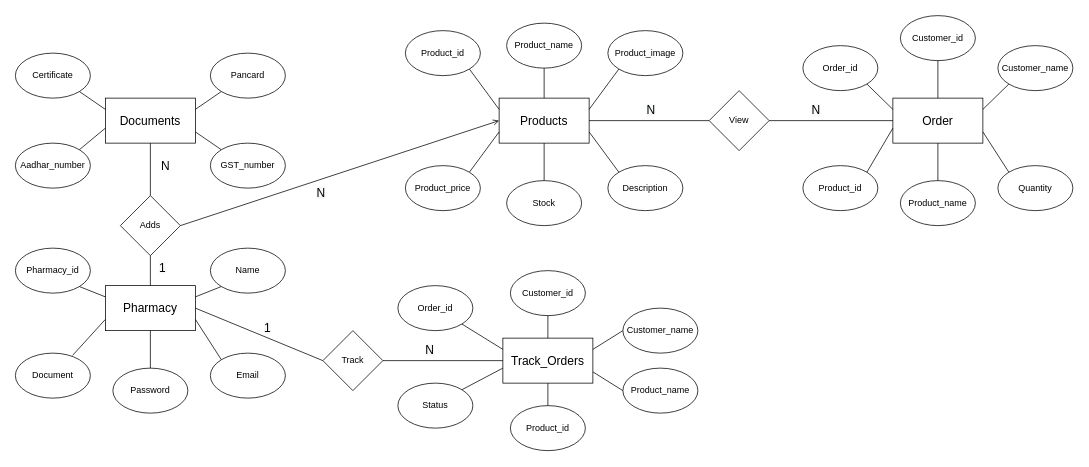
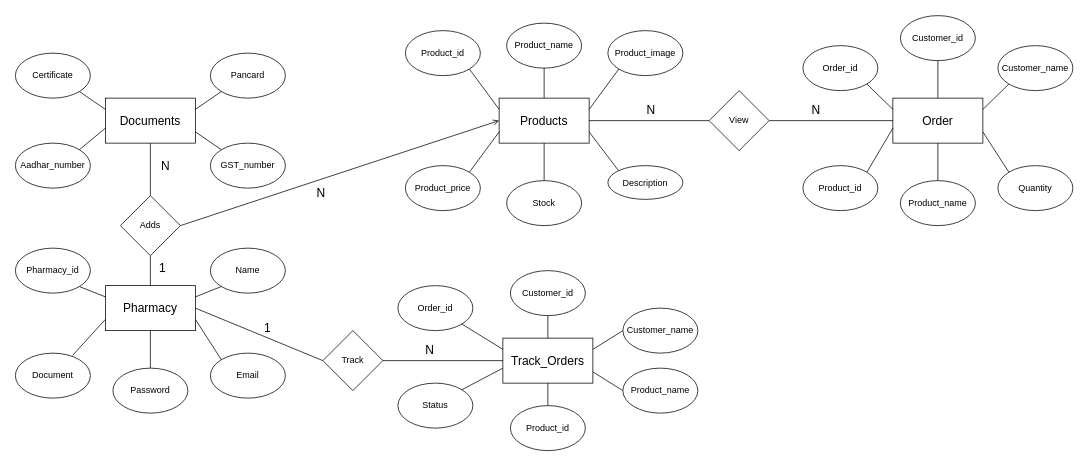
  <mxCell id="0" />
  <mxCell id="1" parent="0" />
  <mxCell id="2" value="&lt;h1 style=&quot;font-family: &amp;quot;Times New Roman&amp;quot;; font-size: 16px;&quot;&gt;&lt;span style=&quot;font-weight: normal;&quot;&gt;&lt;font face=&quot;Helvetica&quot;&gt;Documents&lt;/font&gt;&lt;/span&gt;&lt;/h1&gt;" style="rounded=0;whiteSpace=wrap;html=1;" vertex="1" parent="1"><mxGeometry x="140" y="130" width="120" height="60" as="geometry" /></mxCell>
  <mxCell id="3" value="Aadhar_number" style="ellipse;whiteSpace=wrap;html=1;" vertex="1" parent="1"><mxGeometry x="20" y="190" width="100" height="60" as="geometry" /></mxCell>
  <mxCell id="4" value="Certificate" style="ellipse;whiteSpace=wrap;html=1;" vertex="1" parent="1"><mxGeometry x="20" y="70" width="100" height="60" as="geometry" /></mxCell>
  <mxCell id="5" value="GST_number" style="ellipse;whiteSpace=wrap;html=1;" vertex="1" parent="1"><mxGeometry x="280" y="190" width="100" height="60" as="geometry" /></mxCell>
  <mxCell id="6" value="Pancard" style="ellipse;whiteSpace=wrap;html=1;" vertex="1" parent="1"><mxGeometry x="280" y="70" width="100" height="60" as="geometry" /></mxCell>
  <mxCell id="7" value="Adds" style="rhombus;whiteSpace=wrap;html=1;" vertex="1" parent="1"><mxGeometry x="160" y="260" width="80" height="80" as="geometry" /></mxCell>
  <mxCell id="8" value="&lt;h1 style=&quot;font-family: &amp;quot;Times New Roman&amp;quot;; font-size: 16px;&quot;&gt;&lt;span style=&quot;font-weight: normal;&quot;&gt;&lt;font face=&quot;Helvetica&quot;&gt;Pharmacy&lt;/font&gt;&lt;/span&gt;&lt;/h1&gt;" style="rounded=0;whiteSpace=wrap;html=1;" vertex="1" parent="1"><mxGeometry x="140" y="380" width="120" height="60" as="geometry" /></mxCell>
  <mxCell id="9" value="Pharmacy_id" style="ellipse;whiteSpace=wrap;html=1;" vertex="1" parent="1"><mxGeometry x="20" y="330" width="100" height="60" as="geometry" /></mxCell>
  <mxCell id="10" value="Document" style="ellipse;whiteSpace=wrap;html=1;" vertex="1" parent="1"><mxGeometry x="20" y="470" width="100" height="60" as="geometry" /></mxCell>
  <mxCell id="11" value="Password" style="ellipse;whiteSpace=wrap;html=1;" vertex="1" parent="1"><mxGeometry x="150" y="490" width="100" height="60" as="geometry" /></mxCell>
  <mxCell id="12" value="Email" style="ellipse;whiteSpace=wrap;html=1;" vertex="1" parent="1"><mxGeometry x="280" y="470" width="100" height="60" as="geometry" /></mxCell>
  <mxCell id="13" value="Name" style="ellipse;whiteSpace=wrap;html=1;" vertex="1" parent="1"><mxGeometry x="280" y="330" width="100" height="60" as="geometry" /></mxCell>
  <mxCell id="14" value="Track" style="rhombus;whiteSpace=wrap;html=1;" vertex="1" parent="1"><mxGeometry x="430" y="440" width="80" height="80" as="geometry" /></mxCell>
  <mxCell id="15" value="&lt;h1 style=&quot;font-family: &amp;quot;Times New Roman&amp;quot;; font-size: 16px;&quot;&gt;&lt;span style=&quot;font-weight: normal;&quot;&gt;&lt;font face=&quot;Helvetica&quot;&gt;Track_Orders&lt;/font&gt;&lt;/span&gt;&lt;/h1&gt;" style="rounded=0;whiteSpace=wrap;html=1;" vertex="1" parent="1"><mxGeometry x="670" y="450" width="120" height="60" as="geometry" /></mxCell>
  <mxCell id="16" value="Order_id" style="ellipse;whiteSpace=wrap;html=1;" vertex="1" parent="1"><mxGeometry x="530" y="380" width="100" height="60" as="geometry" /></mxCell>
  <mxCell id="17" value="Status" style="ellipse;whiteSpace=wrap;html=1;" vertex="1" parent="1"><mxGeometry x="530" y="510" width="100" height="60" as="geometry" /></mxCell>
  <mxCell id="18" value="Customer_id" style="ellipse;whiteSpace=wrap;html=1;" vertex="1" parent="1"><mxGeometry x="680" y="360" width="100" height="60" as="geometry" /></mxCell>
  <mxCell id="19" value="Product_id" style="ellipse;whiteSpace=wrap;html=1;" vertex="1" parent="1"><mxGeometry x="680" y="540" width="100" height="60" as="geometry" /></mxCell>
  <mxCell id="20" value="Customer_name" style="ellipse;whiteSpace=wrap;html=1;" vertex="1" parent="1"><mxGeometry x="830" y="410" width="100" height="60" as="geometry" /></mxCell>
  <mxCell id="21" value="Product_name" style="ellipse;whiteSpace=wrap;html=1;" vertex="1" parent="1"><mxGeometry x="830" y="490" width="100" height="60" as="geometry" /></mxCell>
  <mxCell id="22" value="&lt;h1 style=&quot;font-family: &amp;quot;Times New Roman&amp;quot;; font-size: 16px;&quot;&gt;&lt;span style=&quot;font-weight: normal;&quot;&gt;&lt;font face=&quot;Helvetica&quot;&gt;Products&lt;/font&gt;&lt;/span&gt;&lt;/h1&gt;" style="rounded=0;whiteSpace=wrap;html=1;" vertex="1" parent="1"><mxGeometry x="665" y="130" width="120" height="60" as="geometry" /></mxCell>
  <mxCell id="23" value="" style="endArrow=none;html=1;rounded=0;exitX=1;exitY=0.5;exitDx=0;exitDy=0;entryX=0;entryY=0.5;entryDx=0;entryDy=0;" edge="1" parent="1" source="8" target="14"><mxGeometry width="50" height="50" relative="1" as="geometry"><mxPoint x="450" y="420" as="sourcePoint" /><mxPoint x="500" y="370" as="targetPoint" /></mxGeometry></mxCell>
  <mxCell id="24" value="" style="endArrow=open;html=1;rounded=0;exitX=1;exitY=0.5;exitDx=0;exitDy=0;entryX=0;entryY=0.5;entryDx=0;entryDy=0;" edge="1" parent="1" source="7" target="22"><mxGeometry width="50" height="50" relative="1" as="geometry"><mxPoint x="500" y="360" as="sourcePoint" /><mxPoint x="550" y="310" as="targetPoint" /></mxGeometry></mxCell>
  <mxCell id="25" value="View" style="rhombus;whiteSpace=wrap;html=1;" vertex="1" parent="1"><mxGeometry x="945" y="120" width="80" height="80" as="geometry" /></mxCell>
  <mxCell id="26" value="" style="endArrow=none;html=1;rounded=0;exitX=1;exitY=0.5;exitDx=0;exitDy=0;" edge="1" parent="1" source="22" target="25"><mxGeometry width="50" height="50" relative="1" as="geometry"><mxPoint x="865" y="100" as="sourcePoint" /><mxPoint x="915" y="50" as="targetPoint" /></mxGeometry></mxCell>
  <mxCell id="27" value="Product_price" style="ellipse;whiteSpace=wrap;html=1;" vertex="1" parent="1"><mxGeometry x="540" y="220" width="100" height="60" as="geometry" /></mxCell>
  <mxCell id="28" value="Product_id" style="ellipse;whiteSpace=wrap;html=1;" vertex="1" parent="1"><mxGeometry x="540" width="100" height="60" as="geometry" y="40" /></mxCell>
  <mxCell id="29" value="Stock" style="ellipse;whiteSpace=wrap;html=1;" vertex="1" parent="1"><mxGeometry x="675" y="240" width="100" height="60" as="geometry" /></mxCell>
- <mxCell id="30" value="Description" style="ellipse;whiteSpace=wrap;html=1;" vertex="1" parent="1"><mxGeometry x="810" y="220" width="100" height="60" as="geometry" /></mxCell>
+ <mxCell id="30" value="Description" style="ellipse;whiteSpace=wrap;html=1;" vertex="1" parent="1"><mxGeometry x="810" y="220" width="100" height="45" as="geometry" /></mxCell>
  <mxCell id="31" value="Product_name" style="ellipse;whiteSpace=wrap;html=1;" vertex="1" parent="1"><mxGeometry x="675" y="30" width="100" height="60" as="geometry" /></mxCell>
  <mxCell id="32" value="Product_image" style="ellipse;whiteSpace=wrap;html=1;" vertex="1" parent="1"><mxGeometry x="810" width="100" height="60" as="geometry" y="40" /></mxCell>
  <mxCell id="33" value="&lt;h1 style=&quot;font-family: &amp;quot;Times New Roman&amp;quot;; font-size: 16px;&quot;&gt;&lt;span style=&quot;font-weight: normal;&quot;&gt;&lt;font face=&quot;Helvetica&quot;&gt;Order&lt;/font&gt;&lt;/span&gt;&lt;/h1&gt;" style="rounded=0;whiteSpace=wrap;html=1;" vertex="1" parent="1"><mxGeometry x="1190" y="130" width="120" height="60" as="geometry" /></mxCell>
  <mxCell id="34" value="Order_id" style="ellipse;whiteSpace=wrap;html=1;" vertex="1" parent="1"><mxGeometry x="1070" y="60" width="100" height="60" as="geometry" /></mxCell>
  <mxCell id="35" value="Customer_id" style="ellipse;whiteSpace=wrap;html=1;" vertex="1" parent="1"><mxGeometry x="1200" y="20" width="100" height="60" as="geometry" /></mxCell>
  <mxCell id="36" value="Customer_name" style="ellipse;whiteSpace=wrap;html=1;" vertex="1" parent="1"><mxGeometry x="1330" y="60" width="100" height="60" as="geometry" /></mxCell>
  <mxCell id="37" value="Product_id" style="ellipse;whiteSpace=wrap;html=1;" vertex="1" parent="1"><mxGeometry x="1070" y="220" width="100" height="60" as="geometry" /></mxCell>
  <mxCell id="38" value="Product_name" style="ellipse;whiteSpace=wrap;html=1;" vertex="1" parent="1"><mxGeometry x="1200" y="240" width="100" height="60" as="geometry" /></mxCell>
  <mxCell id="39" value="Quantity" style="ellipse;whiteSpace=wrap;html=1;" vertex="1" parent="1"><mxGeometry x="1330" y="220" width="100" height="60" as="geometry" /></mxCell>
  <mxCell id="40" value="" style="endArrow=none;html=1;rounded=0;exitX=1;exitY=0.5;exitDx=0;exitDy=0;entryX=0;entryY=0.5;entryDx=0;entryDy=0;" edge="1" parent="1" source="25" target="33"><mxGeometry width="50" height="50" relative="1" as="geometry"><mxPoint x="1040" y="400" as="sourcePoint" /><mxPoint x="1090" y="350" as="targetPoint" /></mxGeometry></mxCell>
  <mxCell id="41" value="" style="endArrow=none;html=1;rounded=0;exitX=1;exitY=0.5;exitDx=0;exitDy=0;entryX=0;entryY=0.5;entryDx=0;entryDy=0;" edge="1" parent="1" source="14" target="15"><mxGeometry width="50" height="50" relative="1" as="geometry"><mxPoint x="240" y="310" as="sourcePoint" /><mxPoint x="675" y="170" as="targetPoint" /></mxGeometry></mxCell>
  <mxCell id="42" value="" style="endArrow=none;html=1;rounded=0;exitX=1;exitY=1;exitDx=0;exitDy=0;entryX=0;entryY=0.25;entryDx=0;entryDy=0;" edge="1" parent="1" source="4" target="2"><mxGeometry width="50" height="50" relative="1" as="geometry"><mxPoint x="180" y="90" as="sourcePoint" /><mxPoint x="230" as="targetPoint" y="40" /></mxGeometry></mxCell>
  <mxCell id="43" value="" style="endArrow=none;html=1;rounded=0;exitX=1;exitY=0;exitDx=0;exitDy=0;" edge="1" parent="1" source="3"><mxGeometry width="50" height="50" relative="1" as="geometry"><mxPoint x="115.515" y="131.117" as="sourcePoint" /><mxPoint x="140" y="170" as="targetPoint" /></mxGeometry></mxCell>
  <mxCell id="44" value="" style="endArrow=none;html=1;rounded=0;exitX=1;exitY=0.25;exitDx=0;exitDy=0;entryX=0;entryY=1;entryDx=0;entryDy=0;" edge="1" parent="1" source="2" target="6"><mxGeometry width="50" height="50" relative="1" as="geometry"><mxPoint x="115.515" y="208.883" as="sourcePoint" /><mxPoint x="150" y="180" as="targetPoint" /></mxGeometry></mxCell>
  <mxCell id="45" value="" style="endArrow=none;html=1;rounded=0;entryX=0;entryY=0;entryDx=0;entryDy=0;exitX=1;exitY=0.75;exitDx=0;exitDy=0;" edge="1" parent="1" source="2" target="5"><mxGeometry width="50" height="50" relative="1" as="geometry"><mxPoint x="270" y="170" as="sourcePoint" /><mxPoint x="304.485" y="131.117" as="targetPoint" /></mxGeometry></mxCell>
  <mxCell id="46" value="" style="endArrow=none;html=1;rounded=0;exitX=0.5;exitY=0;exitDx=0;exitDy=0;entryX=0.5;entryY=1;entryDx=0;entryDy=0;" edge="1" parent="1" source="7" target="2"><mxGeometry width="50" height="50" relative="1" as="geometry"><mxPoint x="130" y="260" as="sourcePoint" /><mxPoint x="180" y="210" as="targetPoint" /></mxGeometry></mxCell>
  <mxCell id="47" value="" style="endArrow=none;html=1;rounded=0;exitX=0.5;exitY=1;exitDx=0;exitDy=0;entryX=0.5;entryY=0;entryDx=0;entryDy=0;" edge="1" parent="1" source="7" target="8"><mxGeometry width="50" height="50" relative="1" as="geometry"><mxPoint x="210" y="270" as="sourcePoint" /><mxPoint x="210" y="200" as="targetPoint" /></mxGeometry></mxCell>
  <mxCell id="48" value="" style="endArrow=none;html=1;rounded=0;exitX=1;exitY=1;exitDx=0;exitDy=0;entryX=0;entryY=0.25;entryDx=0;entryDy=0;" edge="1" parent="1" source="9" target="8"><mxGeometry width="50" height="50" relative="1" as="geometry"><mxPoint x="100" y="310" as="sourcePoint" /><mxPoint x="150" y="260" as="targetPoint" /></mxGeometry></mxCell>
  <mxCell id="49" value="" style="endArrow=none;html=1;rounded=0;exitX=0.763;exitY=0.05;exitDx=0;exitDy=0;exitPerimeter=0;entryX=0;entryY=0.75;entryDx=0;entryDy=0;" edge="1" parent="1" source="10" target="8"><mxGeometry width="50" height="50" relative="1" as="geometry"><mxPoint x="70" y="450" as="sourcePoint" /><mxPoint x="120" y="400" as="targetPoint" /></mxGeometry></mxCell>
  <mxCell id="50" value="" style="endArrow=none;html=1;rounded=0;exitX=1;exitY=0.25;exitDx=0;exitDy=0;entryX=0;entryY=1;entryDx=0;entryDy=0;" edge="1" parent="1" source="8" target="13"><mxGeometry width="50" height="50" relative="1" as="geometry"><mxPoint x="510" y="380" as="sourcePoint" /><mxPoint x="560" y="330" as="targetPoint" /></mxGeometry></mxCell>
  <mxCell id="51" value="" style="endArrow=none;html=1;rounded=0;exitX=0.5;exitY=0;exitDx=0;exitDy=0;entryX=0.5;entryY=1;entryDx=0;entryDy=0;" edge="1" parent="1" source="11" target="8"><mxGeometry width="50" height="50" relative="1" as="geometry"><mxPoint x="90" y="630" as="sourcePoint" /><mxPoint x="140" y="580" as="targetPoint" /></mxGeometry></mxCell>
  <mxCell id="52" value="" style="endArrow=none;html=1;rounded=0;exitX=0;exitY=0;exitDx=0;exitDy=0;entryX=1;entryY=0.75;entryDx=0;entryDy=0;" edge="1" parent="1" source="12" target="8"><mxGeometry width="50" height="50" relative="1" as="geometry"><mxPoint x="210" y="500" as="sourcePoint" /><mxPoint x="210" y="450" as="targetPoint" /></mxGeometry></mxCell>
  <mxCell id="53" value="" style="endArrow=none;html=1;rounded=0;exitX=1;exitY=1;exitDx=0;exitDy=0;entryX=0;entryY=0.25;entryDx=0;entryDy=0;" edge="1" parent="1" source="16" target="15"><mxGeometry width="50" height="50" relative="1" as="geometry"><mxPoint x="490" y="380" as="sourcePoint" /><mxPoint x="540" y="330" as="targetPoint" /></mxGeometry></mxCell>
  <mxCell id="54" value="" style="endArrow=none;html=1;rounded=0;exitX=1;exitY=0;exitDx=0;exitDy=0;" edge="1" parent="1" source="17"><mxGeometry width="50" height="50" relative="1" as="geometry"><mxPoint x="660" y="450" as="sourcePoint" /><mxPoint x="670" y="490" as="targetPoint" /></mxGeometry></mxCell>
  <mxCell id="55" value="" style="endArrow=none;html=1;rounded=0;exitX=0.5;exitY=0;exitDx=0;exitDy=0;entryX=0.5;entryY=1;entryDx=0;entryDy=0;" edge="1" parent="1" source="15" target="18"><mxGeometry width="50" height="50" relative="1" as="geometry"><mxPoint x="570" y="360" as="sourcePoint" /><mxPoint x="620" y="310" as="targetPoint" /></mxGeometry></mxCell>
  <mxCell id="56" value="" style="endArrow=none;html=1;rounded=0;exitX=1;exitY=0.25;exitDx=0;exitDy=0;entryX=0;entryY=0.5;entryDx=0;entryDy=0;" edge="1" parent="1" source="15" target="20"><mxGeometry width="50" height="50" relative="1" as="geometry"><mxPoint x="830" y="370" as="sourcePoint" /><mxPoint x="880" y="320" as="targetPoint" /></mxGeometry></mxCell>
  <mxCell id="57" value="" style="endArrow=none;html=1;rounded=0;exitX=1;exitY=0.75;exitDx=0;exitDy=0;entryX=0;entryY=0.5;entryDx=0;entryDy=0;" edge="1" parent="1" source="15" target="21"><mxGeometry width="50" height="50" relative="1" as="geometry"><mxPoint x="800" y="475" as="sourcePoint" /><mxPoint x="840" y="440" as="targetPoint" /></mxGeometry></mxCell>
  <mxCell id="58" value="" style="endArrow=none;html=1;rounded=0;exitX=0.5;exitY=1;exitDx=0;exitDy=0;entryX=0.5;entryY=0;entryDx=0;entryDy=0;" edge="1" parent="1" source="15" target="19"><mxGeometry width="50" height="50" relative="1" as="geometry"><mxPoint x="800" y="475" as="sourcePoint" /><mxPoint x="840" y="450" as="targetPoint" /></mxGeometry></mxCell>
  <mxCell id="59" value="" style="endArrow=none;html=1;rounded=0;exitX=1;exitY=1;exitDx=0;exitDy=0;entryX=0;entryY=0.25;entryDx=0;entryDy=0;" edge="1" parent="1" source="34" target="33"><mxGeometry width="50" height="50" relative="1" as="geometry"><mxPoint x="740" y="460" as="sourcePoint" /><mxPoint x="740" y="430" as="targetPoint" /></mxGeometry></mxCell>
  <mxCell id="60" value="" style="endArrow=none;html=1;rounded=0;exitX=1;exitY=0;exitDx=0;exitDy=0;" edge="1" parent="1" source="37"><mxGeometry width="50" height="50" relative="1" as="geometry"><mxPoint x="1165.515" y="121.117" as="sourcePoint" /><mxPoint x="1190" y="170" as="targetPoint" /></mxGeometry></mxCell>
  <mxCell id="61" value="" style="endArrow=none;html=1;rounded=0;exitX=0.5;exitY=0;exitDx=0;exitDy=0;entryX=0.5;entryY=1;entryDx=0;entryDy=0;" edge="1" parent="1" source="38" target="33"><mxGeometry width="50" height="50" relative="1" as="geometry"><mxPoint x="1165.515" y="238.883" as="sourcePoint" /><mxPoint x="1200" y="180" as="targetPoint" /></mxGeometry></mxCell>
  <mxCell id="62" value="" style="endArrow=none;html=1;rounded=0;exitX=0.5;exitY=1;exitDx=0;exitDy=0;entryX=0.5;entryY=0;entryDx=0;entryDy=0;" edge="1" parent="1" source="35" target="33"><mxGeometry width="50" height="50" relative="1" as="geometry"><mxPoint x="1165.515" y="121.117" as="sourcePoint" /><mxPoint x="1200" y="155" as="targetPoint" /></mxGeometry></mxCell>
  <mxCell id="63" value="" style="endArrow=none;html=1;rounded=0;exitX=0;exitY=1;exitDx=0;exitDy=0;entryX=1;entryY=0.25;entryDx=0;entryDy=0;" edge="1" parent="1" source="36" target="33"><mxGeometry width="50" height="50" relative="1" as="geometry"><mxPoint x="1260" y="250" as="sourcePoint" /><mxPoint x="1260" y="200" as="targetPoint" /></mxGeometry></mxCell>
  <mxCell id="64" value="" style="endArrow=none;html=1;rounded=0;exitX=0;exitY=0;exitDx=0;exitDy=0;entryX=1;entryY=0.75;entryDx=0;entryDy=0;" edge="1" parent="1" source="39" target="33"><mxGeometry width="50" height="50" relative="1" as="geometry"><mxPoint x="1354.485" y="121.117" as="sourcePoint" /><mxPoint x="1320" y="155" as="targetPoint" /></mxGeometry></mxCell>
  <mxCell id="65" value="" style="endArrow=none;html=1;rounded=0;exitX=0;exitY=0.25;exitDx=0;exitDy=0;entryX=1;entryY=1;entryDx=0;entryDy=0;" edge="1" parent="1" source="22" target="28"><mxGeometry width="50" height="50" relative="1" as="geometry"><mxPoint x="470" y="150" as="sourcePoint" /><mxPoint x="520" y="100" as="targetPoint" /></mxGeometry></mxCell>
  <mxCell id="66" value="" style="endArrow=none;html=1;rounded=0;exitX=0.5;exitY=0;exitDx=0;exitDy=0;entryX=0.5;entryY=1;entryDx=0;entryDy=0;" edge="1" parent="1" source="22" target="31"><mxGeometry width="50" height="50" relative="1" as="geometry"><mxPoint x="675" y="155" as="sourcePoint" /><mxPoint x="635.515" y="131.117" as="targetPoint" /></mxGeometry></mxCell>
  <mxCell id="67" value="" style="endArrow=none;html=1;rounded=0;exitX=0.5;exitY=0;exitDx=0;exitDy=0;entryX=0.5;entryY=1;entryDx=0;entryDy=0;" edge="1" parent="1" source="29" target="22"><mxGeometry width="50" height="50" relative="1" as="geometry"><mxPoint x="550" y="370" as="sourcePoint" /><mxPoint x="600" y="320" as="targetPoint" /></mxGeometry></mxCell>
  <mxCell id="68" value="" style="endArrow=none;html=1;rounded=0;exitX=1;exitY=0;exitDx=0;exitDy=0;entryX=0;entryY=0.75;entryDx=0;entryDy=0;" edge="1" parent="1" source="27" target="22"><mxGeometry width="50" height="50" relative="1" as="geometry"><mxPoint x="735" y="250" as="sourcePoint" /><mxPoint x="735" y="200" as="targetPoint" /></mxGeometry></mxCell>
  <mxCell id="69" value="" style="endArrow=none;html=1;rounded=0;exitX=0;exitY=0;exitDx=0;exitDy=0;entryX=1;entryY=0.75;entryDx=0;entryDy=0;" edge="1" parent="1" source="30" target="22"><mxGeometry width="50" height="50" relative="1" as="geometry"><mxPoint x="635.515" y="238.883" as="sourcePoint" /><mxPoint x="675" y="185" as="targetPoint" /></mxGeometry></mxCell>
  <mxCell id="70" value="" style="endArrow=none;html=1;rounded=0;exitX=0;exitY=1;exitDx=0;exitDy=0;entryX=1;entryY=0.25;entryDx=0;entryDy=0;" edge="1" parent="1" source="32" target="22"><mxGeometry width="50" height="50" relative="1" as="geometry"><mxPoint x="844.485" y="218.883" as="sourcePoint" /><mxPoint x="795" y="185" as="targetPoint" /></mxGeometry></mxCell>
  <mxCell id="71" value="&lt;span style=&quot;font-size: 16px;&quot;&gt;N&lt;/span&gt;" style="text;html=1;align=center;verticalAlign=middle;resizable=0;points=[];autosize=1;strokeColor=none;fillColor=none;" vertex="1" parent="1"><mxGeometry x="200" y="205" width="40" height="30" as="geometry" /></mxCell>
  <mxCell id="72" value="&lt;span style=&quot;color: rgb(0, 0, 0); font-family: Helvetica; font-size: 16px; font-style: normal; font-variant-ligatures: normal; font-variant-caps: normal; font-weight: 400; letter-spacing: normal; orphans: 2; text-align: center; text-indent: 0px; text-transform: none; widows: 2; word-spacing: 0px; -webkit-text-stroke-width: 0px; background-color: rgb(248, 249, 250); text-decoration-thickness: initial; text-decoration-style: initial; text-decoration-color: initial; float: none; display: inline !important;&quot;&gt;N&lt;/span&gt;" style="text;whiteSpace=wrap;html=1;fontSize=16;" vertex="1" parent="1"><mxGeometry x="420" y="240" width="50" height="40" as="geometry" /></mxCell>
  <mxCell id="73" value="&lt;span style=&quot;color: rgb(0, 0, 0); font-family: Helvetica; font-size: 16px; font-style: normal; font-variant-ligatures: normal; font-variant-caps: normal; font-weight: 400; letter-spacing: normal; orphans: 2; text-align: center; text-indent: 0px; text-transform: none; widows: 2; word-spacing: 0px; -webkit-text-stroke-width: 0px; background-color: rgb(248, 249, 250); text-decoration-thickness: initial; text-decoration-style: initial; text-decoration-color: initial; float: none; display: inline !important;&quot;&gt;N&lt;/span&gt;" style="text;whiteSpace=wrap;html=1;fontSize=16;" vertex="1" parent="1"><mxGeometry x="565" y="450" width="50" height="40" as="geometry" /></mxCell>
  <mxCell id="74" value="&lt;span style=&quot;color: rgb(0, 0, 0); font-family: Helvetica; font-size: 16px; font-style: normal; font-variant-ligatures: normal; font-variant-caps: normal; font-weight: 400; letter-spacing: normal; orphans: 2; text-align: center; text-indent: 0px; text-transform: none; widows: 2; word-spacing: 0px; -webkit-text-stroke-width: 0px; background-color: rgb(248, 249, 250); text-decoration-thickness: initial; text-decoration-style: initial; text-decoration-color: initial; float: none; display: inline !important;&quot;&gt;N&lt;/span&gt;" style="text;whiteSpace=wrap;html=1;fontSize=16;" vertex="1" parent="1"><mxGeometry x="1080" y="130" width="50" height="40" as="geometry" /></mxCell>
  <mxCell id="75" value="&lt;span style=&quot;color: rgb(0, 0, 0); font-family: Helvetica; font-size: 16px; font-style: normal; font-variant-ligatures: normal; font-variant-caps: normal; font-weight: 400; letter-spacing: normal; orphans: 2; text-align: center; text-indent: 0px; text-transform: none; widows: 2; word-spacing: 0px; -webkit-text-stroke-width: 0px; background-color: rgb(248, 249, 250); text-decoration-thickness: initial; text-decoration-style: initial; text-decoration-color: initial; float: none; display: inline !important;&quot;&gt;N&lt;/span&gt;" style="text;whiteSpace=wrap;html=1;fontSize=16;" vertex="1" parent="1"><mxGeometry x="860" y="130" width="50" height="40" as="geometry" /></mxCell>
  <mxCell id="76" value="&lt;span style=&quot;color: rgb(0, 0, 0); font-family: Helvetica; font-size: 16px; font-style: normal; font-variant-ligatures: normal; font-variant-caps: normal; font-weight: 400; letter-spacing: normal; orphans: 2; text-align: center; text-indent: 0px; text-transform: none; widows: 2; word-spacing: 0px; -webkit-text-stroke-width: 0px; background-color: rgb(248, 249, 250); text-decoration-thickness: initial; text-decoration-style: initial; text-decoration-color: initial; float: none; display: inline !important;&quot;&gt;1&lt;/span&gt;" style="text;whiteSpace=wrap;html=1;fontSize=16;" vertex="1" parent="1"><mxGeometry x="350" y="420" width="50" height="40" as="geometry" /></mxCell>
  <mxCell id="77" value="&lt;span style=&quot;color: rgb(0, 0, 0); font-family: Helvetica; font-size: 16px; font-style: normal; font-variant-ligatures: normal; font-variant-caps: normal; font-weight: 400; letter-spacing: normal; orphans: 2; text-align: center; text-indent: 0px; text-transform: none; widows: 2; word-spacing: 0px; -webkit-text-stroke-width: 0px; background-color: rgb(248, 249, 250); text-decoration-thickness: initial; text-decoration-style: initial; text-decoration-color: initial; float: none; display: inline !important;&quot;&gt;1&lt;/span&gt;" style="text;whiteSpace=wrap;html=1;fontSize=16;" vertex="1" parent="1"><mxGeometry x="210" y="340" width="40" height="40" as="geometry" /></mxCell>
